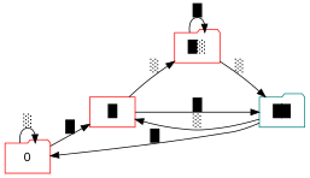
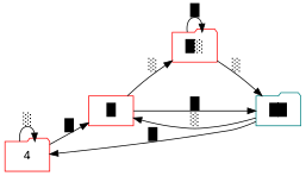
  digraph {
    rankdir=LR
    fontname=Inter
    node [shape=folder color=red fontname=Inter]
    edge [fontname=Inter]
-   0
+   0 [label=4]
    n2 [label="█" shape=box]
    n3 [label="█░"]
    n4 [label="██" color=teal]
    0 -> 0 [label="░"]
    0 -> n2 [label="█"]
    n2 -> n3 [label="░"]
    n2 -> n4 [label="█"]
    n3 -> n3 [label="█"]
    n3 -> n4 [label="░"]
    n4 -> 0 [label="█"]
    n4 -> n2 [label="░"]
  }
